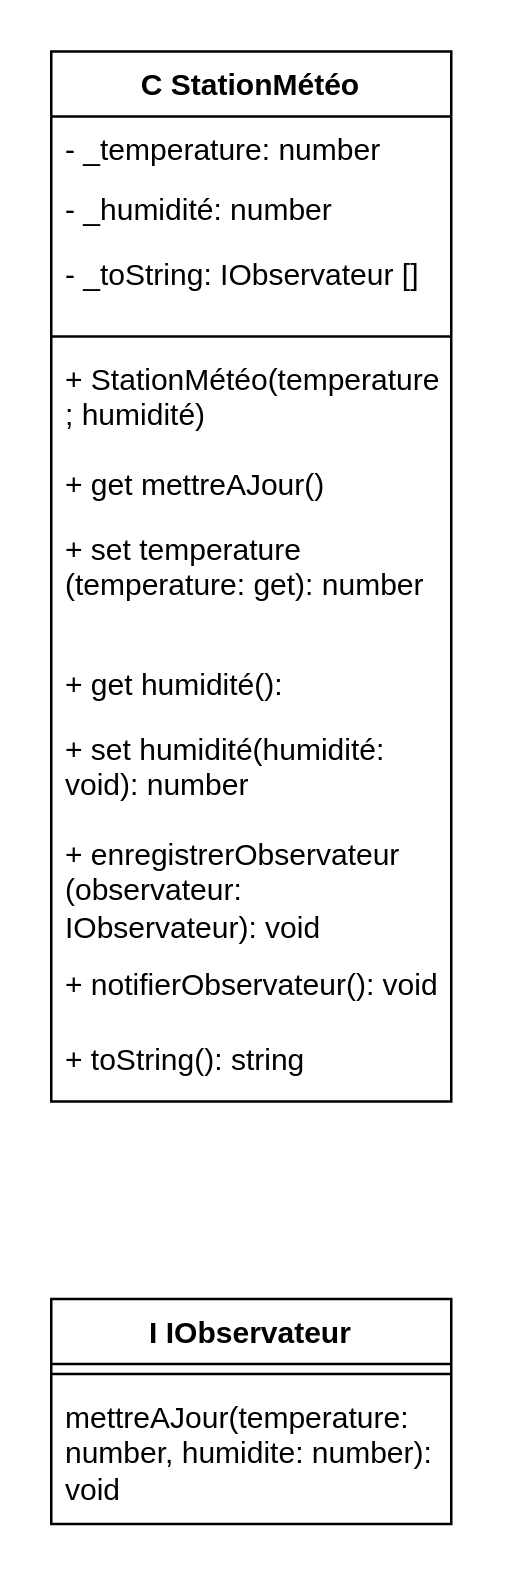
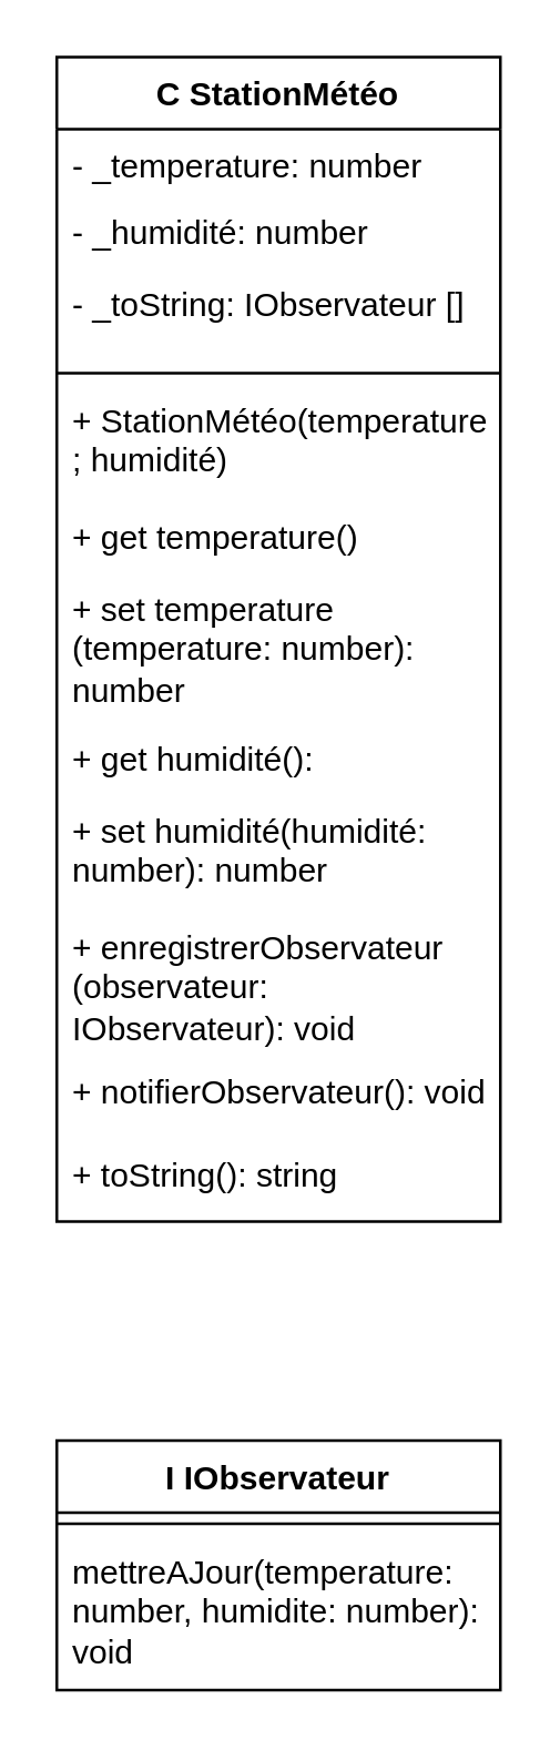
  <mxCell id="0" />
  <mxCell id="1" parent="0" />
  <mxCell id="2" value="C StationMétéo" style="swimlane;fontStyle=1;align=center;verticalAlign=top;childLayout=stackLayout;horizontal=1;startSize=26;horizontalStack=0;resizeParent=1;resizeParentMax=0;resizeLast=0;collapsible=1;marginBottom=0;whiteSpace=wrap;html=1;" vertex="1" parent="1"><mxGeometry x="20" y="20" width="160" height="420" as="geometry" /></mxCell>
  <mxCell id="3" value="- _temperature: number" style="text;strokeColor=none;fillColor=none;align=left;verticalAlign=top;spacingLeft=4;spacingRight=4;overflow=hidden;rotatable=0;points=[[0,0.5],[1,0.5]];portConstraint=eastwest;whiteSpace=wrap;html=1;" vertex="1" parent="2"><mxGeometry y="26" width="160" height="24" as="geometry" /></mxCell>
  <mxCell id="4" value="- _humidité: number" style="text;strokeColor=none;fillColor=none;align=left;verticalAlign=top;spacingLeft=4;spacingRight=4;overflow=hidden;rotatable=0;points=[[0,0.5],[1,0.5]];portConstraint=eastwest;whiteSpace=wrap;html=1;" vertex="1" parent="2"><mxGeometry y="50" width="160" height="26" as="geometry" /></mxCell>
  <mxCell id="5" value="- _toString: IObservateur []" style="text;strokeColor=none;fillColor=none;align=left;verticalAlign=top;spacingLeft=4;spacingRight=4;overflow=hidden;rotatable=0;points=[[0,0.5],[1,0.5]];portConstraint=eastwest;whiteSpace=wrap;html=1;" vertex="1" parent="2"><mxGeometry y="76" width="160" height="34" as="geometry" /></mxCell>
  <mxCell id="6" value="" style="line;strokeWidth=1;fillColor=none;align=left;verticalAlign=middle;spacingTop=-1;spacingLeft=3;spacingRight=3;rotatable=0;labelPosition=right;points=[];portConstraint=eastwest;strokeColor=inherit;" vertex="1" parent="2"><mxGeometry y="110" width="160" height="8" as="geometry" /></mxCell>
  <mxCell id="7" value="+ StationMétéo(temperature ; humidité)&amp;nbsp;" style="text;strokeColor=none;fillColor=none;align=left;verticalAlign=top;spacingLeft=4;spacingRight=4;overflow=hidden;rotatable=0;points=[[0,0.5],[1,0.5]];portConstraint=eastwest;whiteSpace=wrap;html=1;" vertex="1" parent="2"><mxGeometry y="118" width="160" height="42" as="geometry" /></mxCell>
- <mxCell id="8" value="+ get mettreAJour()" style="text;strokeColor=none;fillColor=none;align=left;verticalAlign=top;spacingLeft=4;spacingRight=4;overflow=hidden;rotatable=0;points=[[0,0.5],[1,0.5]];portConstraint=eastwest;whiteSpace=wrap;html=1;" vertex="1" parent="2"><mxGeometry y="160" width="160" height="26" as="geometry" /></mxCell>
- <mxCell id="9" value="+ set temperature (temperature: get): number" style="text;strokeColor=none;fillColor=none;align=left;verticalAlign=top;spacingLeft=4;spacingRight=4;overflow=hidden;rotatable=0;points=[[0,0.5],[1,0.5]];portConstraint=eastwest;whiteSpace=wrap;html=1;" vertex="1" parent="2"><mxGeometry y="186" width="160" height="54" as="geometry" /></mxCell>
+ <mxCell id="8" value="+ get temperature()" style="text;strokeColor=none;fillColor=none;align=left;verticalAlign=top;spacingLeft=4;spacingRight=4;overflow=hidden;rotatable=0;points=[[0,0.5],[1,0.5]];portConstraint=eastwest;whiteSpace=wrap;html=1;" vertex="1" parent="2"><mxGeometry y="160" width="160" height="26" as="geometry" /></mxCell>
+ <mxCell id="9" value="+ set temperature (temperature: number): number" style="text;strokeColor=none;fillColor=none;align=left;verticalAlign=top;spacingLeft=4;spacingRight=4;overflow=hidden;rotatable=0;points=[[0,0.5],[1,0.5]];portConstraint=eastwest;whiteSpace=wrap;html=1;" vertex="1" parent="2"><mxGeometry y="186" width="160" height="54" as="geometry" /></mxCell>
  <mxCell id="10" value="+ get humidité():" style="text;strokeColor=none;fillColor=none;align=left;verticalAlign=top;spacingLeft=4;spacingRight=4;overflow=hidden;rotatable=0;points=[[0,0.5],[1,0.5]];portConstraint=eastwest;whiteSpace=wrap;html=1;" vertex="1" parent="2"><mxGeometry y="240" width="160" height="26" as="geometry" /></mxCell>
- <mxCell id="11" value="+ set humidité(humidité: void): number" style="text;strokeColor=none;fillColor=none;align=left;verticalAlign=top;spacingLeft=4;spacingRight=4;overflow=hidden;rotatable=0;points=[[0,0.5],[1,0.5]];portConstraint=eastwest;whiteSpace=wrap;html=1;" vertex="1" parent="2"><mxGeometry y="266" width="160" height="42" as="geometry" /></mxCell>
+ <mxCell id="11" value="+ set humidité(humidité: number): number" style="text;strokeColor=none;fillColor=none;align=left;verticalAlign=top;spacingLeft=4;spacingRight=4;overflow=hidden;rotatable=0;points=[[0,0.5],[1,0.5]];portConstraint=eastwest;whiteSpace=wrap;html=1;" vertex="1" parent="2"><mxGeometry y="266" width="160" height="42" as="geometry" /></mxCell>
  <mxCell id="12" value="+ enregistrerObservateur (observateur: IObservateur): void" style="text;strokeColor=none;fillColor=none;align=left;verticalAlign=top;spacingLeft=4;spacingRight=4;overflow=hidden;rotatable=0;points=[[0,0.5],[1,0.5]];portConstraint=eastwest;whiteSpace=wrap;html=1;" vertex="1" parent="2"><mxGeometry y="308" width="160" height="52" as="geometry" /></mxCell>
  <mxCell id="13" value="+ notifierObservateur(): void" style="text;strokeColor=none;fillColor=none;align=left;verticalAlign=top;spacingLeft=4;spacingRight=4;overflow=hidden;rotatable=0;points=[[0,0.5],[1,0.5]];portConstraint=eastwest;whiteSpace=wrap;html=1;" vertex="1" parent="2"><mxGeometry y="360" width="160" height="30" as="geometry" /></mxCell>
  <mxCell id="14" value="+ toString(): string" style="text;strokeColor=none;fillColor=none;align=left;verticalAlign=top;spacingLeft=4;spacingRight=4;overflow=hidden;rotatable=0;points=[[0,0.5],[1,0.5]];portConstraint=eastwest;whiteSpace=wrap;html=1;" vertex="1" parent="2"><mxGeometry y="390" width="160" height="30" as="geometry" /></mxCell>
  <mxCell id="15" value="I IObservateur" style="swimlane;fontStyle=1;align=center;verticalAlign=top;childLayout=stackLayout;horizontal=1;startSize=26;horizontalStack=0;resizeParent=1;resizeParentMax=0;resizeLast=0;collapsible=1;marginBottom=0;whiteSpace=wrap;html=1;" vertex="1" parent="1"><mxGeometry x="20" y="519" width="160" height="90" as="geometry" /></mxCell>
  <mxCell id="16" value="" style="line;strokeWidth=1;fillColor=none;align=left;verticalAlign=middle;spacingTop=-1;spacingLeft=3;spacingRight=3;rotatable=0;labelPosition=right;points=[];portConstraint=eastwest;strokeColor=inherit;" vertex="1" parent="15"><mxGeometry y="26" width="160" height="8" as="geometry" /></mxCell>
  <mxCell id="17" value="mettreAJour(temperature: number, humidite: number): void" style="text;strokeColor=none;fillColor=none;align=left;verticalAlign=top;spacingLeft=4;spacingRight=4;overflow=hidden;rotatable=0;points=[[0,0.5],[1,0.5]];portConstraint=eastwest;whiteSpace=wrap;html=1;" vertex="1" parent="15"><mxGeometry y="34" width="160" height="56" as="geometry" /></mxCell>
